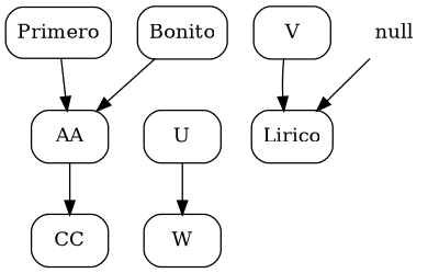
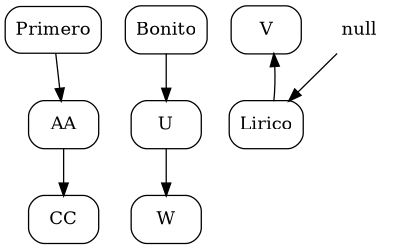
  digraph {
    node [shape=record style=rounded]
    n1 [label=Primero shape=box]
    n2 [label=AA]
    n3 [label=CC]
    n4 [label=Bonito]
    n5 [label=U]
    n6 [label=W]
    n7 [label=V]
    n8 [label=Lirico]
    n9 [label=null shape=none style=""]
    n1 -> n2
    n2 -> n3
-   n4 -> n2
+   n4 -> n5
    n5 -> n6
-   n7 -> n8
+   n8 -> n7
    n9 -> n8
  }
